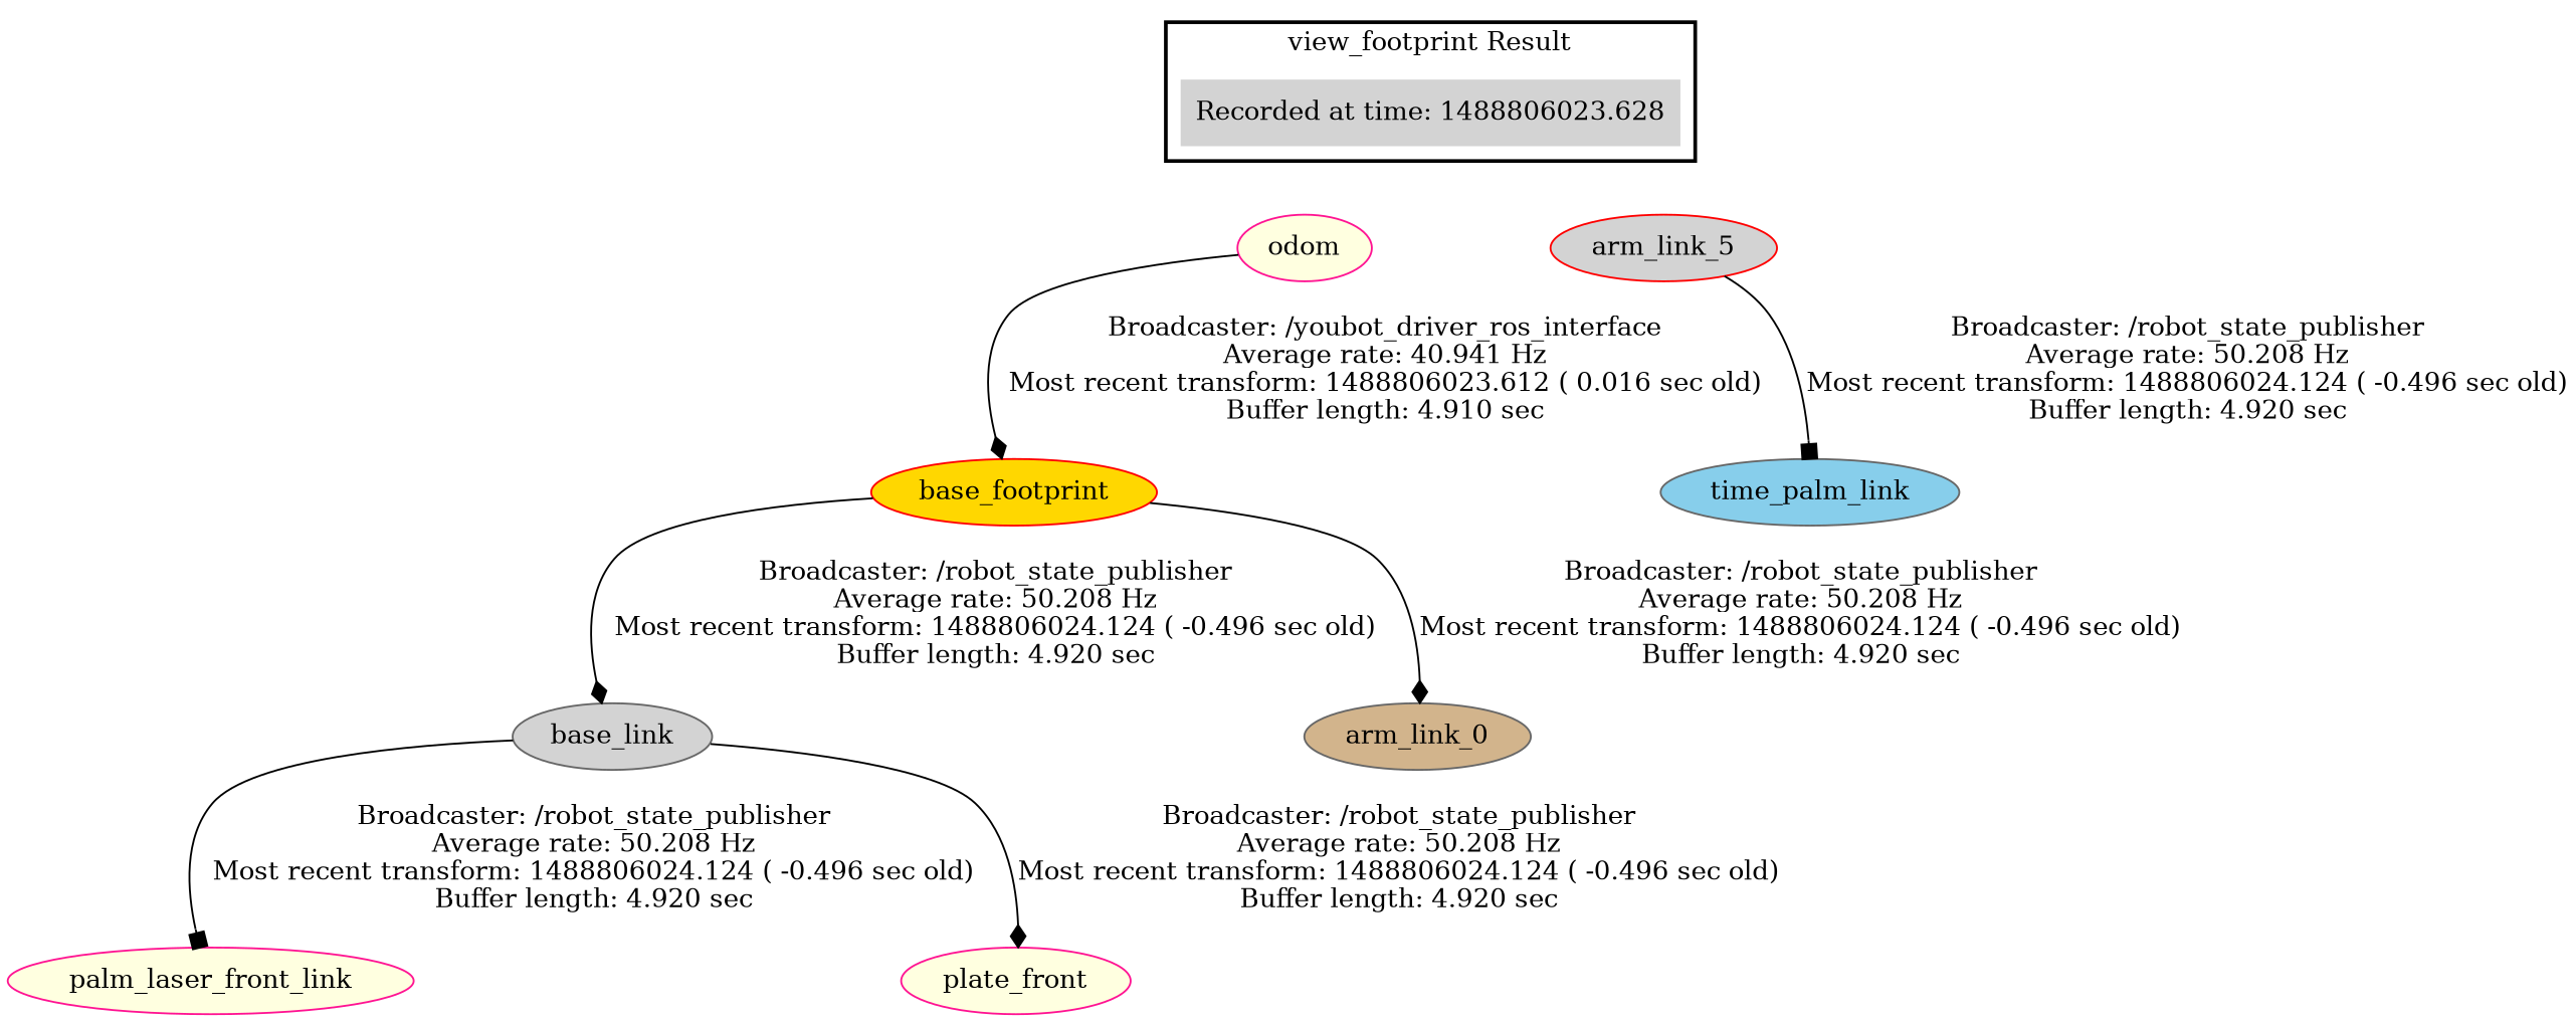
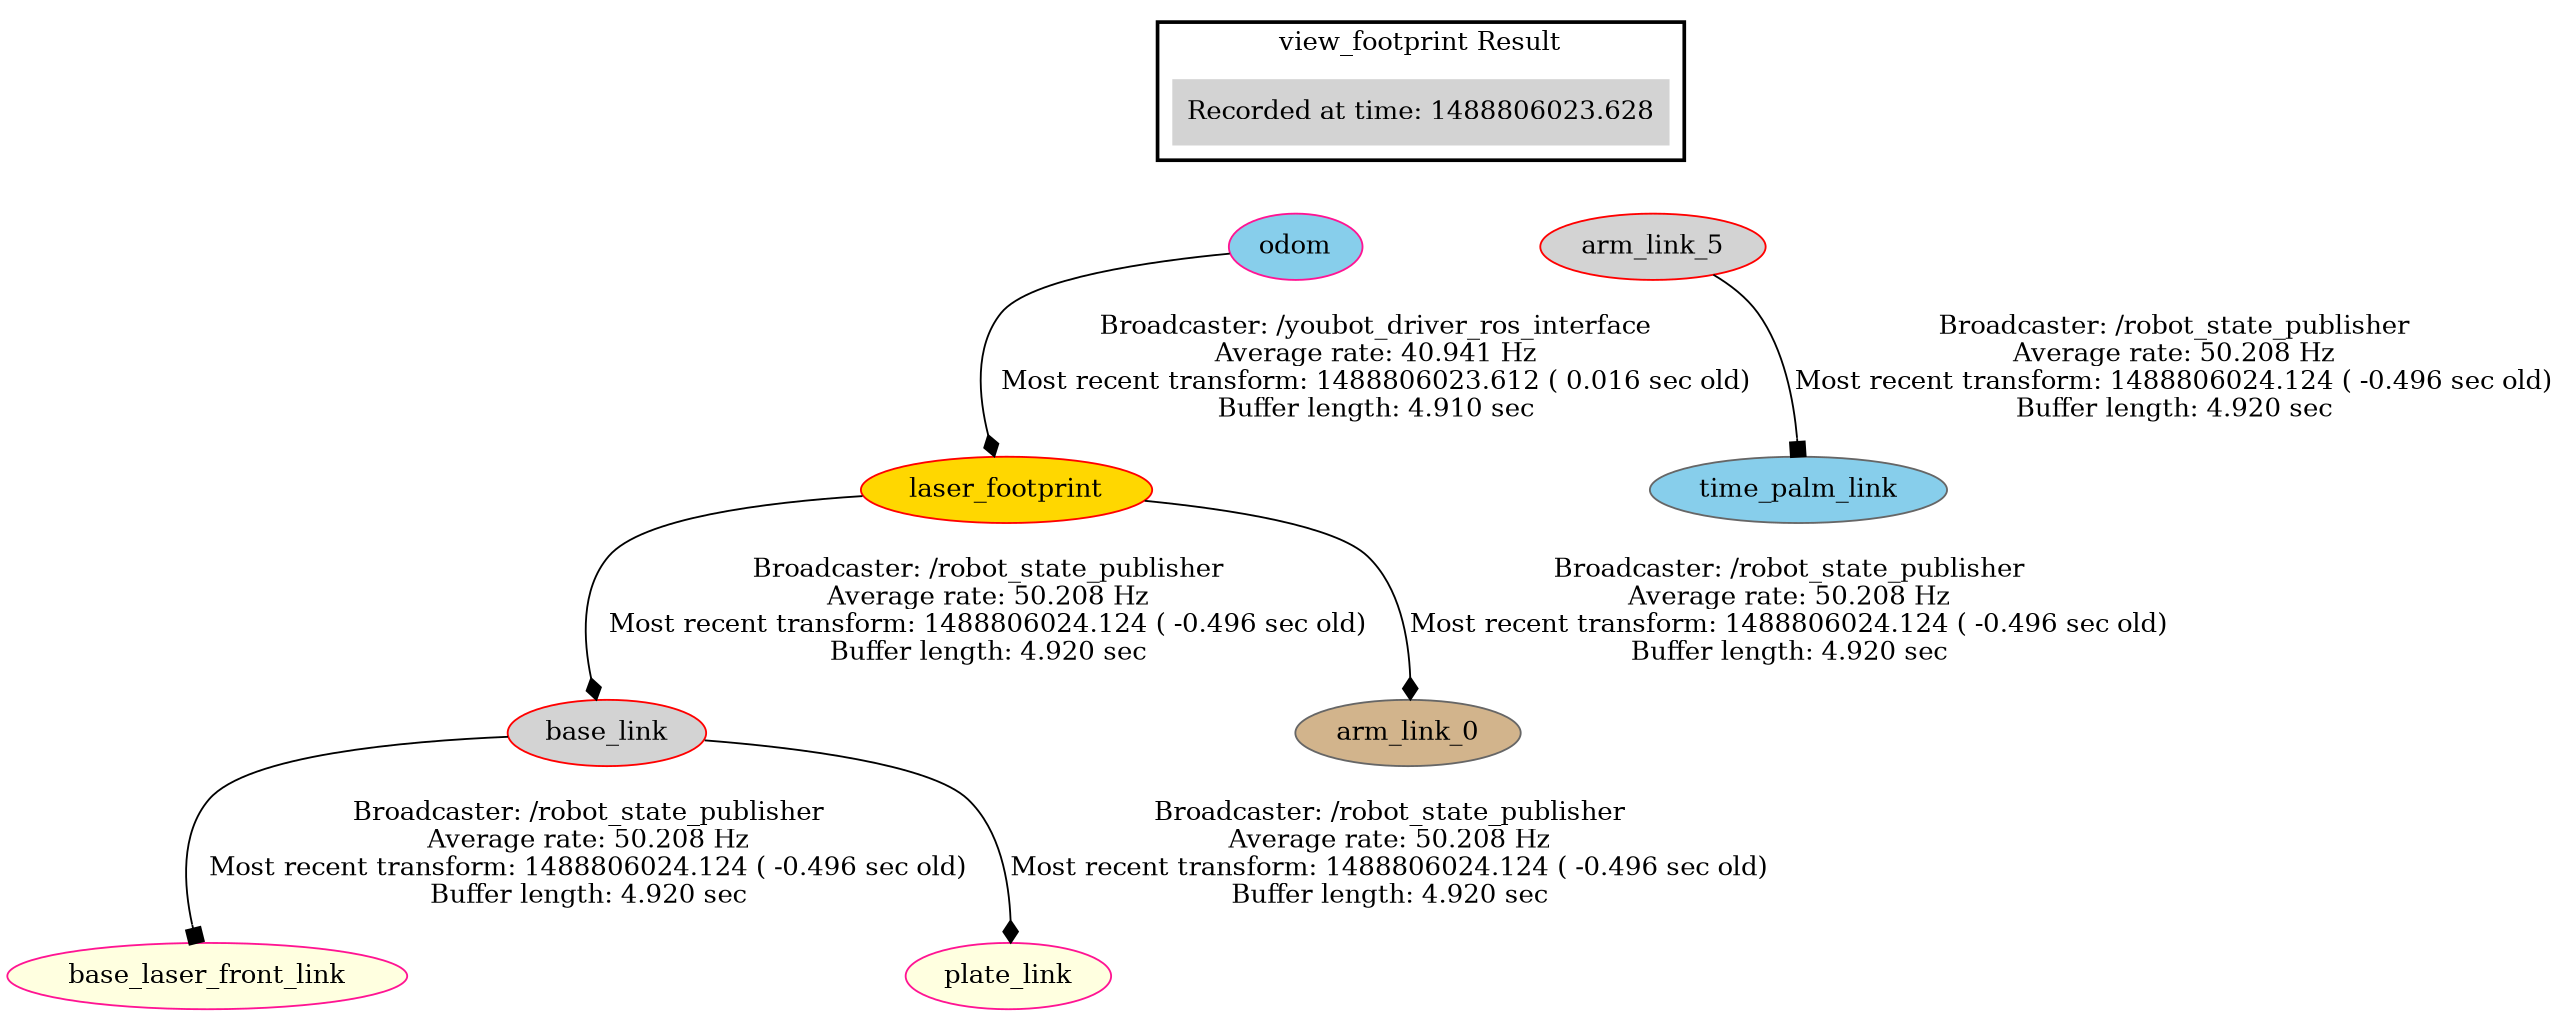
  digraph {
    node [color=deeppink fillcolor=lightgrey style=filled]
    edge [arrowhead=diamond]
    "Recorded at time: 1488806023.628" [shape=plaintext]
-   odom [fillcolor=lightyellow]
+   odom [fillcolor=skyblue]
    arm_link_5 [color=red]
-   base_footprint [color=red fillcolor=gold]
-   base_link [color=gray40]
+   base_footprint [color=red fillcolor=gold label=laser_footprint]
+   base_link [color=red]
    arm_link_0 [color=gray40 fillcolor=tan]
-   base_laser_front_link [fillcolor=lightyellow label=palm_laser_front_link]
-   plate_link [fillcolor=lightyellow label=plate_front]
+   base_laser_front_link [fillcolor=lightyellow]
+   plate_link [fillcolor=lightyellow]
    n9 [color=gray40 fillcolor=skyblue label=time_palm_link]
    subgraph cluster_1 {
      color=black
      label="view_footprint Result"
      style=bold
      "Recorded at time: 1488806023.628"
    }
    "Recorded at time: 1488806023.628" -> odom [style=invis arrowhead=""]
    "Recorded at time: 1488806023.628" -> arm_link_5 [style=invis arrowhead=""]
    odom -> base_footprint [label="Broadcaster: /youbot_driver_ros_interface\nAverage rate: 40.941 Hz\nMost recent transform: 1488806023.612 ( 0.016 sec old)\nBuffer length: 4.910 sec\n"]
    arm_link_5 -> n9 [arrowhead=box label="Broadcaster: /robot_state_publisher\nAverage rate: 50.208 Hz\nMost recent transform: 1488806024.124 ( -0.496 sec old)\nBuffer length: 4.920 sec\n"]
    base_footprint -> base_link [label="Broadcaster: /robot_state_publisher\nAverage rate: 50.208 Hz\nMost recent transform: 1488806024.124 ( -0.496 sec old)\nBuffer length: 4.920 sec\n"]
    base_footprint -> arm_link_0 [label="Broadcaster: /robot_state_publisher\nAverage rate: 50.208 Hz\nMost recent transform: 1488806024.124 ( -0.496 sec old)\nBuffer length: 4.920 sec\n"]
    base_link -> base_laser_front_link [arrowhead=box label="Broadcaster: /robot_state_publisher\nAverage rate: 50.208 Hz\nMost recent transform: 1488806024.124 ( -0.496 sec old)\nBuffer length: 4.920 sec\n"]
    base_link -> plate_link [label="Broadcaster: /robot_state_publisher\nAverage rate: 50.208 Hz\nMost recent transform: 1488806024.124 ( -0.496 sec old)\nBuffer length: 4.920 sec\n"]
  }
